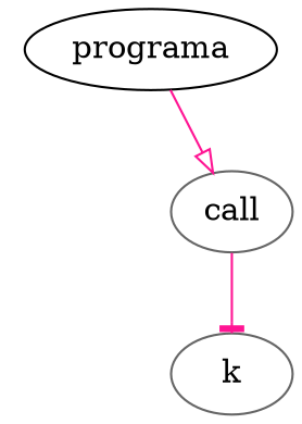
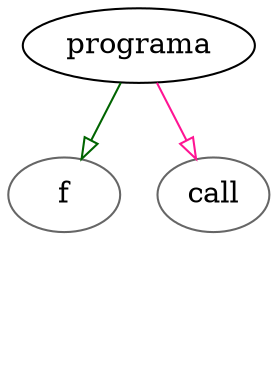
  digraph {
    fontname="DejaVu Serif"
    node [color=gray40 fontname="DejaVu Serif"]
    edge [arrowhead=onormal color=deeppink fontname="DejaVu Serif"]
    n1 [color=black label=programa]
+   n2 [label=f]
    n3 [label=call]
-   n4 [label=k]
+   n1 -> n2 [color=darkgreen]
    n1 -> n3
-   n3 -> n4 [arrowhead=tee]
  }
